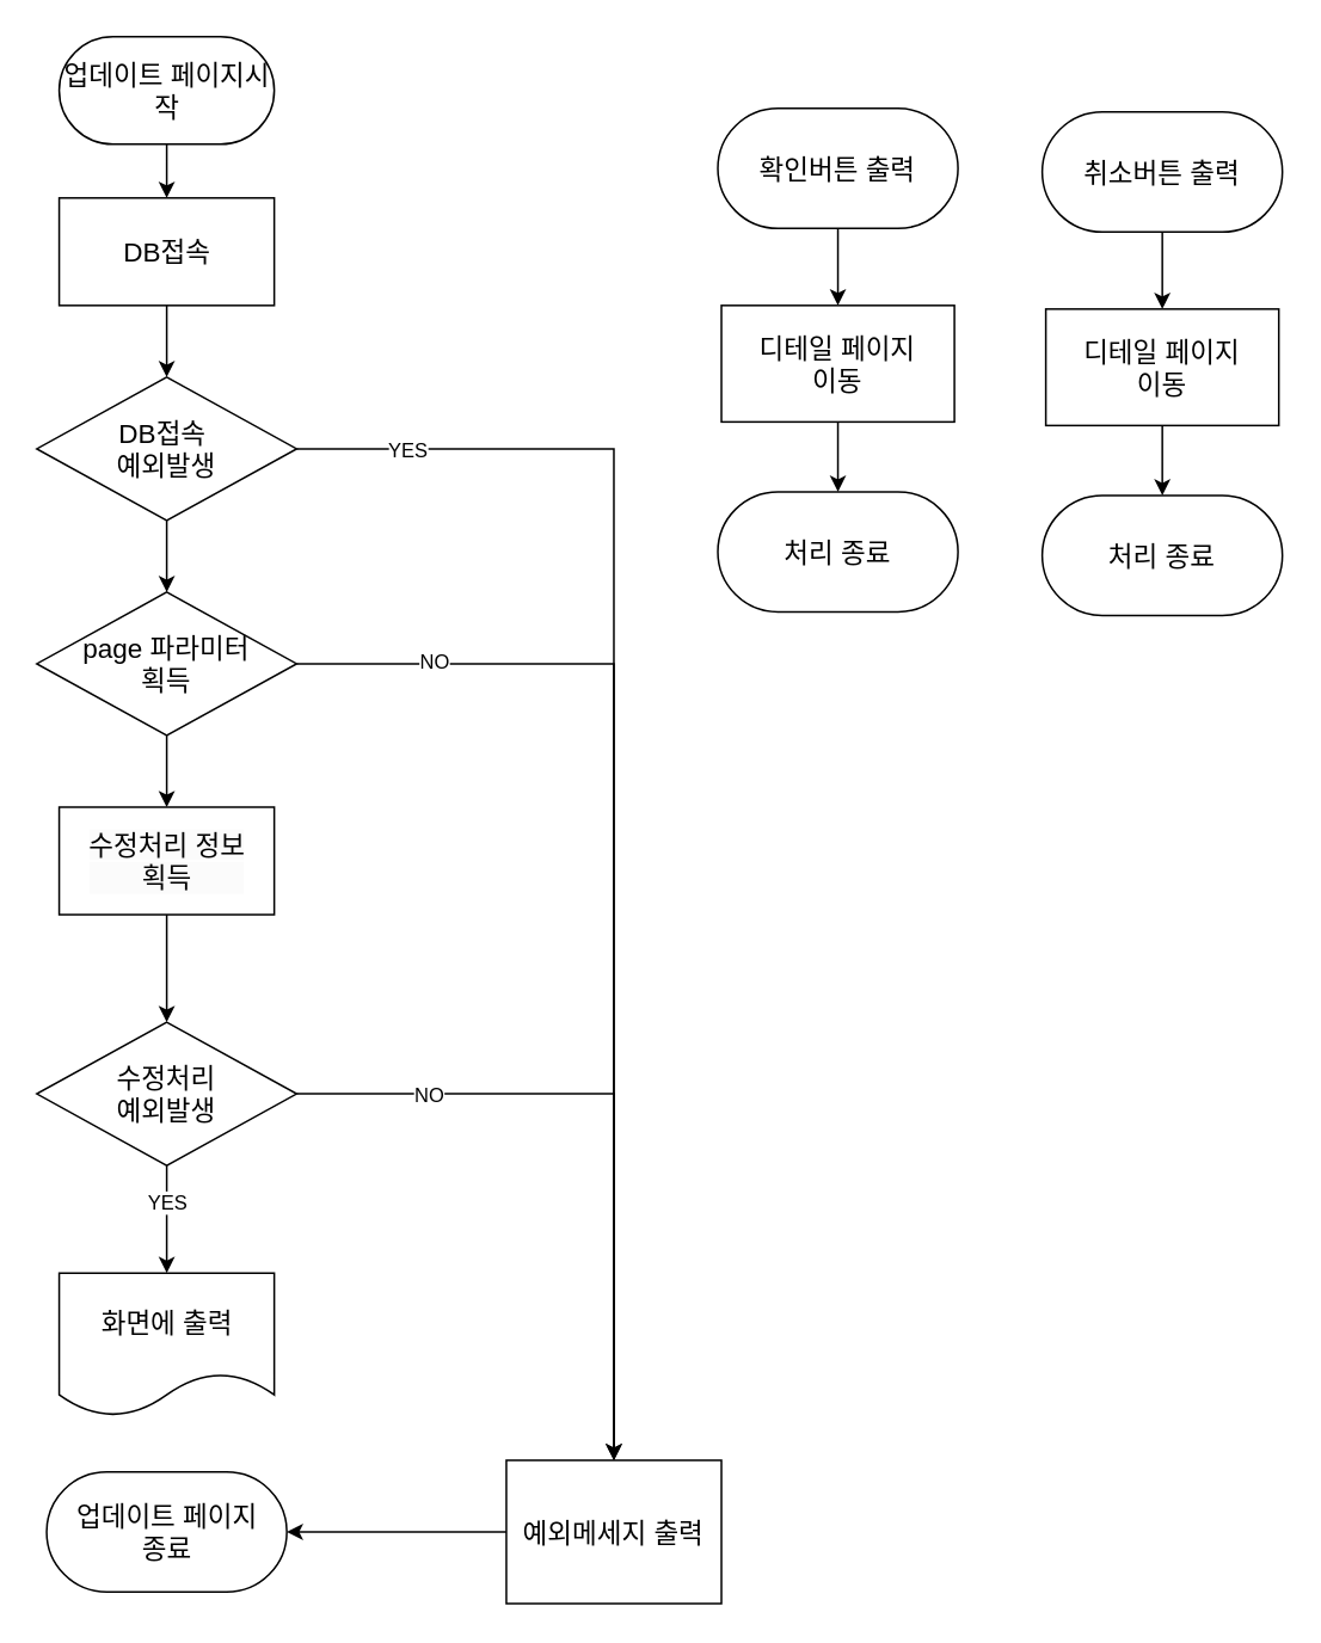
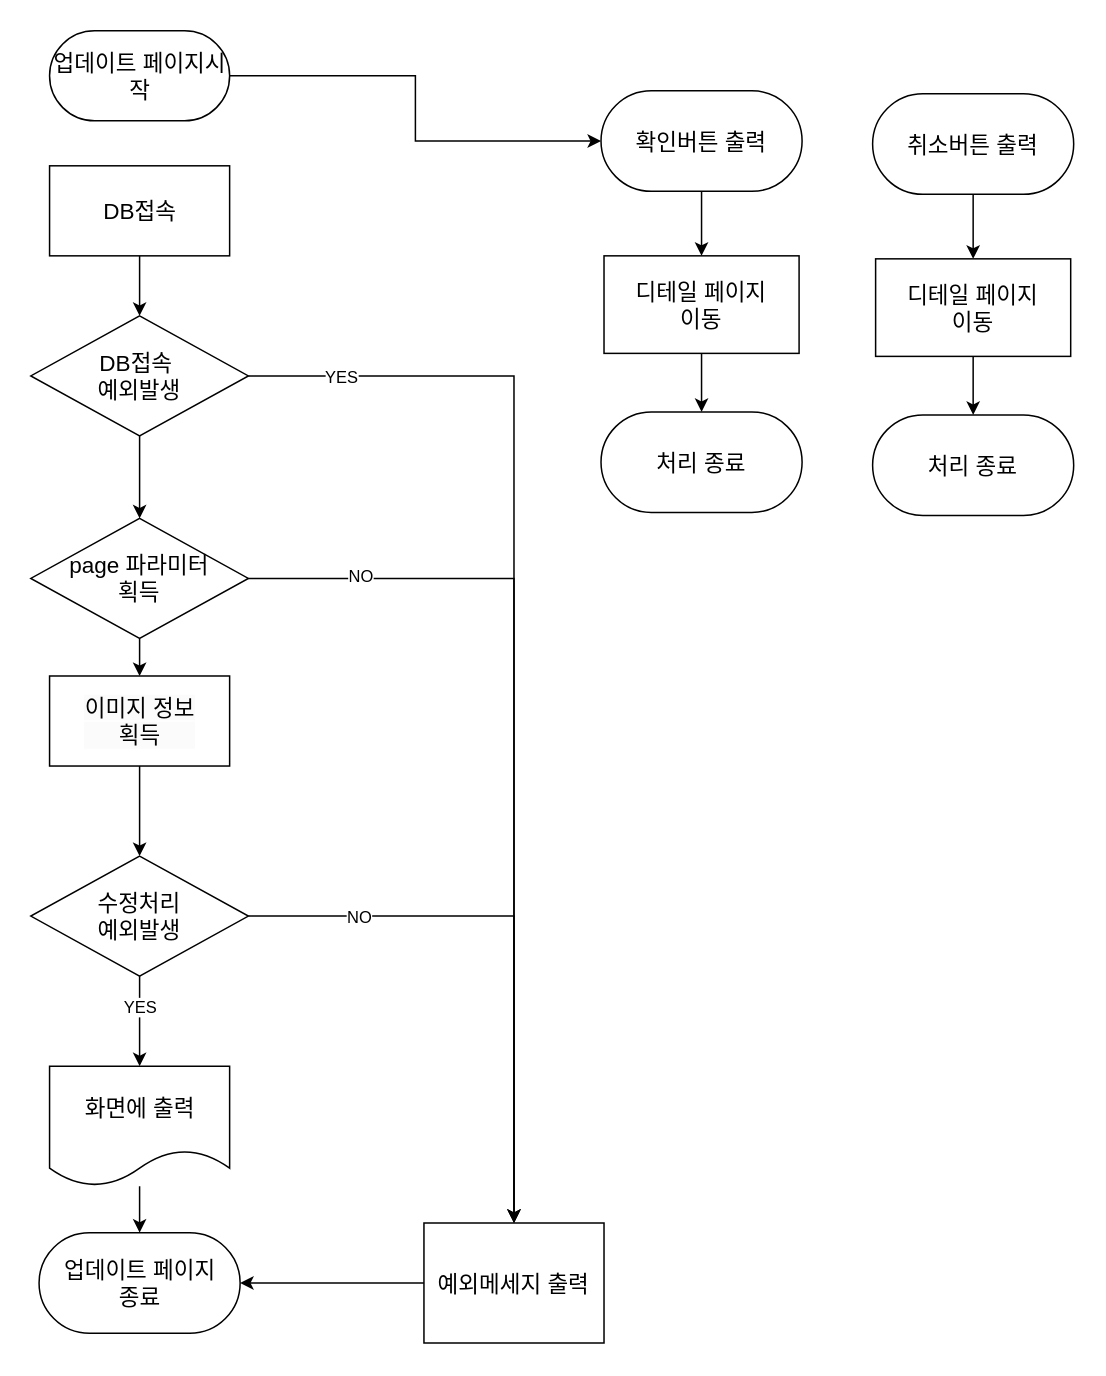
  <mxCell id="0" />
  <mxCell id="1" parent="0" />
- <mxCell id="2" value="" style="edgeStyle=orthogonalEdgeStyle;rounded=0;orthogonalLoop=1;jettySize=auto;html=1;fontSize=15;entryX=0.5;entryY=0;entryDx=0;entryDy=0;" parent="1" source="3" target="5" edge="1"><mxGeometry relative="1" as="geometry" /></mxCell>
+ <mxCell id="2" value="" style="edgeStyle=orthogonalEdgeStyle;rounded=0;orthogonalLoop=1;jettySize=auto;html=1;fontSize=15;" parent="1" source="3" target="21" edge="1"><mxGeometry relative="1" as="geometry" /></mxCell>
  <mxCell id="3" value="업데이트 페이지시작" style="rounded=1;whiteSpace=wrap;html=1;arcSize=50;fontSize=15;" parent="1" vertex="1"><mxGeometry x="32.5" y="20" width="120" height="60" as="geometry" /></mxCell>
  <mxCell id="4" value="" style="edgeStyle=orthogonalEdgeStyle;rounded=0;orthogonalLoop=1;jettySize=auto;html=1;" parent="1" source="5" target="9" edge="1"><mxGeometry relative="1" as="geometry" /></mxCell>
  <mxCell id="5" value="DB접속" style="rounded=0;whiteSpace=wrap;html=1;fontSize=15;" parent="1" vertex="1"><mxGeometry x="32.5" y="110" width="120" height="60" as="geometry" /></mxCell>
  <mxCell id="6" value="" style="edgeStyle=orthogonalEdgeStyle;rounded=0;orthogonalLoop=1;jettySize=auto;html=1;fontSize=15;" parent="1" source="9" target="11" edge="1"><mxGeometry relative="1" as="geometry" /></mxCell>
  <mxCell id="7" value="YES" style="edgeLabel;html=1;align=center;verticalAlign=middle;resizable=0;points=[];" parent="6" vertex="1" connectable="0"><mxGeometry x="-0.876" y="3" relative="1" as="geometry"><mxPoint x="15" y="3" as="offset" /></mxGeometry></mxCell>
  <mxCell id="8" value="" style="edgeStyle=orthogonalEdgeStyle;rounded=0;orthogonalLoop=1;jettySize=auto;html=1;" parent="1" source="9" target="33" edge="1"><mxGeometry relative="1" as="geometry" /></mxCell>
  <mxCell id="9" value="DB접속&amp;nbsp;&lt;div&gt;예외발생&lt;/div&gt;" style="rhombus;whiteSpace=wrap;html=1;fontSize=15;" parent="1" vertex="1"><mxGeometry x="20" y="210" width="145" height="80" as="geometry" /></mxCell>
  <mxCell id="10" value="" style="edgeStyle=orthogonalEdgeStyle;rounded=0;orthogonalLoop=1;jettySize=auto;html=1;" parent="1" source="11" target="14" edge="1"><mxGeometry relative="1" as="geometry" /></mxCell>
  <mxCell id="11" value="예외메세지 출력" style="shape=document;whiteSpace=wrap;html=1;boundedLbl=1;fontSize=15;size=0;" parent="1" vertex="1"><mxGeometry x="282" y="814.5" width="120" height="80" as="geometry" /></mxCell>
+ <mxCell id="12" value="" style="edgeStyle=orthogonalEdgeStyle;rounded=0;orthogonalLoop=1;jettySize=auto;html=1;fontSize=15;" parent="1" source="13" target="14" edge="1"><mxGeometry relative="1" as="geometry" /></mxCell>
  <mxCell id="13" value="화면에 출력" style="shape=document;whiteSpace=wrap;html=1;boundedLbl=1;fontSize=15;" parent="1" vertex="1"><mxGeometry x="32.5" y="710" width="120" height="80" as="geometry" /></mxCell>
  <mxCell id="14" value="업데이트 페이지&lt;div style=&quot;font-size: 15px;&quot;&gt;종료&lt;/div&gt;" style="rounded=1;whiteSpace=wrap;html=1;arcSize=50;fontSize=15;fontFamily=Helvetica;horizontal=1;" parent="1" vertex="1"><mxGeometry x="25.5" y="821" width="134" height="67" as="geometry" /></mxCell>
  <mxCell id="15" value="" style="edgeStyle=orthogonalEdgeStyle;rounded=0;orthogonalLoop=1;jettySize=auto;html=1;entryX=0.5;entryY=0;entryDx=0;entryDy=0;" edge="1" parent="1" source="19" target="13"><mxGeometry relative="1" as="geometry"><mxPoint x="92.5" y="700" as="targetPoint" /></mxGeometry></mxCell>
  <mxCell id="16" value="YES" style="edgeLabel;html=1;align=center;verticalAlign=middle;resizable=0;points=[];" vertex="1" connectable="0" parent="15"><mxGeometry x="-0.337" relative="1" as="geometry"><mxPoint as="offset" /></mxGeometry></mxCell>
  <mxCell id="17" value="" style="edgeStyle=orthogonalEdgeStyle;rounded=0;orthogonalLoop=1;jettySize=auto;html=1;" edge="1" parent="1" source="19" target="11"><mxGeometry relative="1" as="geometry" /></mxCell>
  <mxCell id="18" value="NO" style="edgeLabel;html=1;align=center;verticalAlign=middle;resizable=0;points=[];" vertex="1" connectable="0" parent="17"><mxGeometry x="-0.714" y="3" relative="1" as="geometry"><mxPoint x="18" y="3" as="offset" /></mxGeometry></mxCell>
  <mxCell id="19" value="수정처리&lt;div&gt;예외발생&lt;/div&gt;" style="rhombus;whiteSpace=wrap;html=1;fontSize=15;" parent="1" vertex="1"><mxGeometry x="20" y="570" width="145" height="80" as="geometry" /></mxCell>
  <mxCell id="20" value="" style="edgeStyle=orthogonalEdgeStyle;rounded=0;orthogonalLoop=1;jettySize=auto;html=1;fontColor=#393C56;" parent="1" source="21" target="23" edge="1"><mxGeometry relative="1" as="geometry" /></mxCell>
  <mxCell id="21" value="확인버튼 출력" style="rounded=1;whiteSpace=wrap;html=1;arcSize=50;fontSize=15;fontFamily=Helvetica;horizontal=1;" parent="1" vertex="1"><mxGeometry x="400" y="60" width="134" height="67" as="geometry" /></mxCell>
  <mxCell id="22" value="" style="edgeStyle=orthogonalEdgeStyle;rounded=0;orthogonalLoop=1;jettySize=auto;html=1;fontColor=#393C56;" parent="1" source="23" target="24" edge="1"><mxGeometry relative="1" as="geometry" /></mxCell>
  <mxCell id="23" value="디테일 페이지&lt;div&gt;이동&lt;/div&gt;" style="rounded=0;whiteSpace=wrap;html=1;fontSize=15;" parent="1" vertex="1"><mxGeometry x="402" y="170" width="130" height="65" as="geometry" /></mxCell>
  <mxCell id="24" value="&lt;span style=&quot;background-color: initial;&quot;&gt;처리 종료&lt;/span&gt;" style="rounded=1;whiteSpace=wrap;html=1;arcSize=50;fontSize=15;fontFamily=Helvetica;horizontal=1;" parent="1" vertex="1"><mxGeometry x="400" y="274" width="134" height="67" as="geometry" /></mxCell>
  <mxCell id="25" value="" style="edgeStyle=orthogonalEdgeStyle;rounded=0;orthogonalLoop=1;jettySize=auto;html=1;fontColor=#393C56;" parent="1" source="26" target="28" edge="1"><mxGeometry relative="1" as="geometry" /></mxCell>
  <mxCell id="26" value="취소버튼 출력" style="rounded=1;whiteSpace=wrap;html=1;arcSize=50;fontSize=15;fontFamily=Helvetica;horizontal=1;" parent="1" vertex="1"><mxGeometry x="581" y="62" width="134" height="67" as="geometry" /></mxCell>
  <mxCell id="27" value="" style="edgeStyle=orthogonalEdgeStyle;rounded=0;orthogonalLoop=1;jettySize=auto;html=1;fontColor=#393C56;" parent="1" source="28" target="29" edge="1"><mxGeometry relative="1" as="geometry" /></mxCell>
  <mxCell id="28" value="디테일 페이지&lt;div&gt;이동&lt;/div&gt;" style="rounded=0;whiteSpace=wrap;html=1;fontSize=15;" parent="1" vertex="1"><mxGeometry x="583" y="172" width="130" height="65" as="geometry" /></mxCell>
  <mxCell id="29" value="&lt;span style=&quot;background-color: initial;&quot;&gt;처리 종료&lt;/span&gt;" style="rounded=1;whiteSpace=wrap;html=1;arcSize=50;fontSize=15;fontFamily=Helvetica;horizontal=1;" parent="1" vertex="1"><mxGeometry x="581" y="276" width="134" height="67" as="geometry" /></mxCell>
  <mxCell id="30" value="" style="edgeStyle=orthogonalEdgeStyle;rounded=0;orthogonalLoop=1;jettySize=auto;html=1;" parent="1" source="33" target="11" edge="1"><mxGeometry relative="1" as="geometry" /></mxCell>
  <mxCell id="31" value="NO" style="edgeLabel;html=1;align=center;verticalAlign=middle;resizable=0;points=[];" parent="30" vertex="1" connectable="0"><mxGeometry x="-0.755" y="2" relative="1" as="geometry"><mxPoint as="offset" /></mxGeometry></mxCell>
  <mxCell id="32" value="" style="edgeStyle=orthogonalEdgeStyle;rounded=0;orthogonalLoop=1;jettySize=auto;html=1;" edge="1" parent="1" source="33" target="35"><mxGeometry relative="1" as="geometry" /></mxCell>
- <mxCell id="33" value="page 파라미터&lt;div&gt;획득&lt;/div&gt;" style="rhombus;whiteSpace=wrap;html=1;fontSize=15;" parent="1" vertex="1"><mxGeometry x="20" y="330" width="145" height="80" as="geometry" /></mxCell>
+ <mxCell id="33" value="page 파라미터&lt;div&gt;획득&lt;/div&gt;" style="rhombus;whiteSpace=wrap;html=1;fontSize=15;" parent="1" vertex="1"><mxGeometry x="20" y="345" width="145" height="80" as="geometry" /></mxCell>
  <mxCell id="34" value="" style="edgeStyle=orthogonalEdgeStyle;rounded=0;orthogonalLoop=1;jettySize=auto;html=1;" edge="1" parent="1" source="35" target="19"><mxGeometry relative="1" as="geometry" /></mxCell>
- <mxCell id="35" value="&lt;span style=&quot;forced-color-adjust: none; color: rgb(0, 0, 0); font-family: Helvetica; font-style: normal; font-variant-ligatures: normal; font-variant-caps: normal; font-weight: 400; letter-spacing: normal; orphans: 2; text-align: center; text-indent: 0px; text-transform: none; widows: 2; word-spacing: 0px; -webkit-text-stroke-width: 0px; white-space: normal; text-decoration-thickness: initial; text-decoration-style: initial; text-decoration-color: initial; font-size: 15px; background-color: rgb(251, 251, 251); float: none; display: inline !important;&quot;&gt;수정처리 정보&lt;/span&gt;&lt;div style=&quot;forced-color-adjust: none; color: rgb(0, 0, 0); font-family: Helvetica; font-style: normal; font-variant-ligatures: normal; font-variant-caps: normal; font-weight: 400; letter-spacing: normal; orphans: 2; text-align: center; text-indent: 0px; text-transform: none; widows: 2; word-spacing: 0px; -webkit-text-stroke-width: 0px; white-space: normal; text-decoration-thickness: initial; text-decoration-style: initial; text-decoration-color: initial; font-size: 15px; background-color: rgb(251, 251, 251);&quot;&gt;획득&lt;/div&gt;" style="rounded=0;whiteSpace=wrap;html=1;verticalAlign=middle;" vertex="1" parent="1"><mxGeometry x="32.5" y="450" width="120" height="60" as="geometry" /></mxCell>
+ <mxCell id="35" value="&lt;span style=&quot;forced-color-adjust: none; color: rgb(0, 0, 0); font-family: Helvetica; font-style: normal; font-variant-ligatures: normal; font-variant-caps: normal; font-weight: 400; letter-spacing: normal; orphans: 2; text-align: center; text-indent: 0px; text-transform: none; widows: 2; word-spacing: 0px; -webkit-text-stroke-width: 0px; white-space: normal; text-decoration-thickness: initial; text-decoration-style: initial; text-decoration-color: initial; font-size: 15px; background-color: rgb(251, 251, 251); float: none; display: inline !important;&quot;&gt;이미지 정보&lt;/span&gt;&lt;div style=&quot;forced-color-adjust: none; color: rgb(0, 0, 0); font-family: Helvetica; font-style: normal; font-variant-ligatures: normal; font-variant-caps: normal; font-weight: 400; letter-spacing: normal; orphans: 2; text-align: center; text-indent: 0px; text-transform: none; widows: 2; word-spacing: 0px; -webkit-text-stroke-width: 0px; white-space: normal; text-decoration-thickness: initial; text-decoration-style: initial; text-decoration-color: initial; font-size: 15px; background-color: rgb(251, 251, 251);&quot;&gt;획득&lt;/div&gt;" style="rounded=0;whiteSpace=wrap;html=1;verticalAlign=middle;" vertex="1" parent="1"><mxGeometry x="32.5" y="450" width="120" height="60" as="geometry" /></mxCell>
